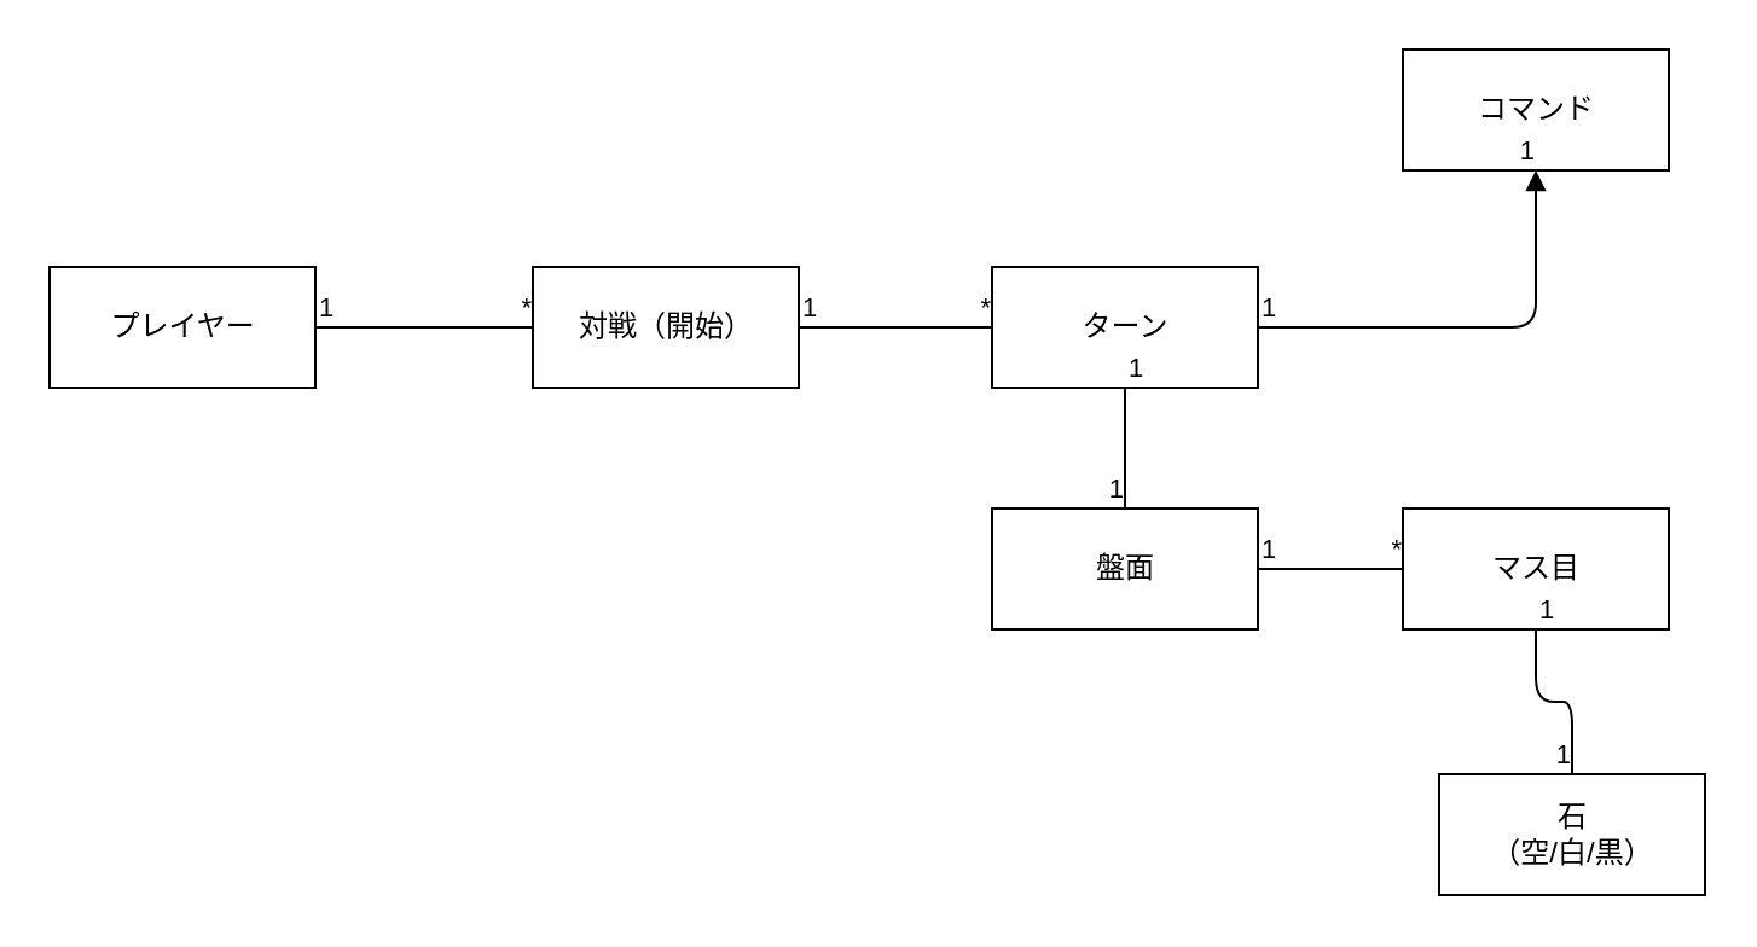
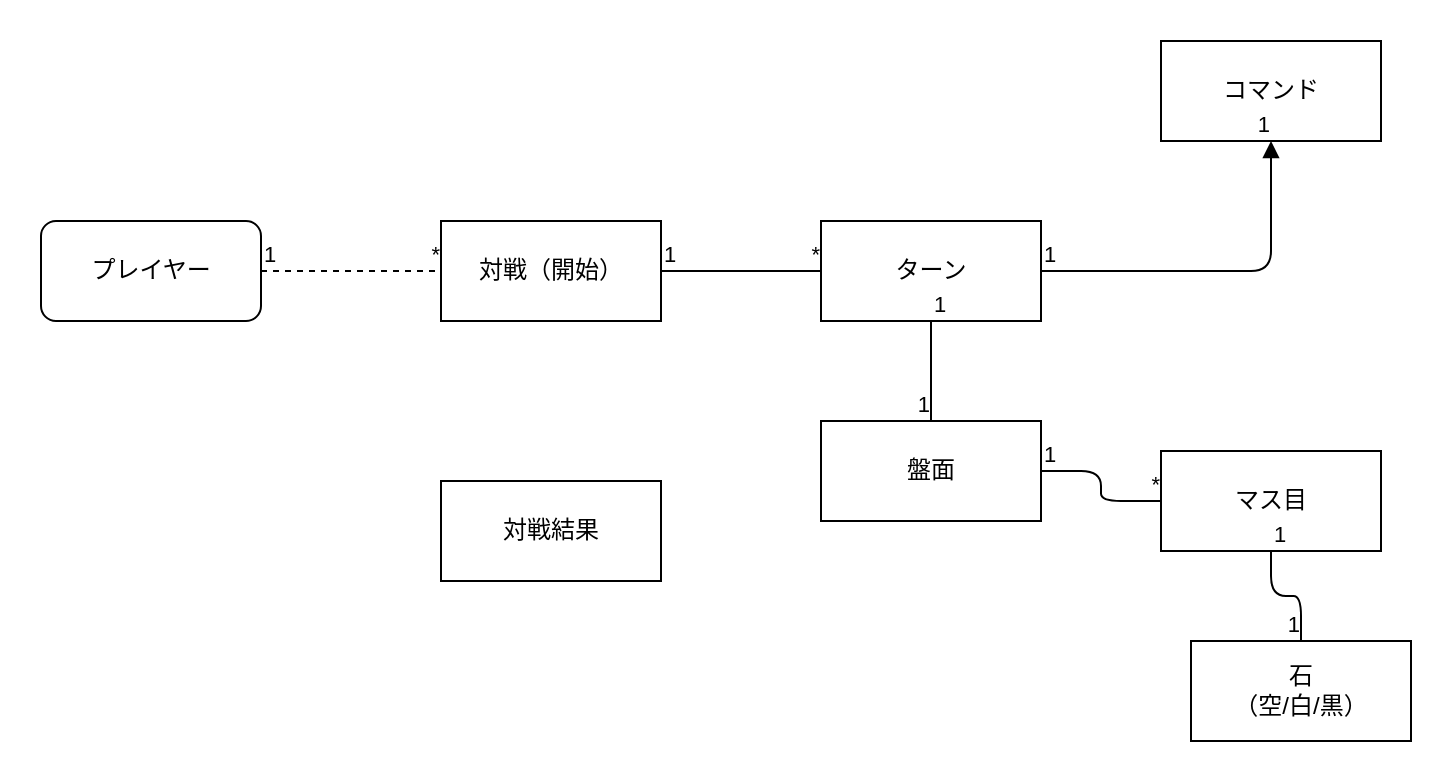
  <mxCell id="0" />
  <mxCell id="1" parent="0" />
  <mxCell id="2" value="対戦（開始）" style="html=1;" vertex="1" parent="1"><mxGeometry x="220" y="110" width="110" height="50" as="geometry" /></mxCell>
  <mxCell id="3" value="盤面" style="html=1;" vertex="1" parent="1"><mxGeometry x="410" y="210" width="110" height="50" as="geometry" /></mxCell>
  <mxCell id="4" value="石&lt;br&gt;（空/白/黒）" style="html=1;" vertex="1" parent="1"><mxGeometry x="595" y="320" width="110" height="50" as="geometry" /></mxCell>
- <mxCell id="6" value="プレイヤー" style="html=1;" vertex="1" parent="1"><mxGeometry x="20" y="110" width="110" height="50" as="geometry" /></mxCell>
- <mxCell id="7" value="" style="endArrow=none;html=1;edgeStyle=orthogonalEdgeStyle;exitX=1;exitY=0.5;exitDx=0;exitDy=0;entryX=0;entryY=0.5;entryDx=0;entryDy=0;" edge="1" parent="1" source="6" target="2"><mxGeometry relative="1" as="geometry"><mxPoint x="130" y="240" as="sourcePoint" /><mxPoint x="290" y="240" as="targetPoint" /></mxGeometry></mxCell>
+ <mxCell id="5" value="対戦結果" style="html=1;" vertex="1" parent="1"><mxGeometry x="220" y="240" width="110" height="50" as="geometry" /></mxCell>
+ <mxCell id="6" value="プレイヤー" style="html=1;rounded=1;" vertex="1" parent="1"><mxGeometry x="20" y="110" width="110" height="50" as="geometry" /></mxCell>
+ <mxCell id="7" value="" style="endArrow=none;html=1;edgeStyle=orthogonalEdgeStyle;exitX=1;exitY=0.5;exitDx=0;exitDy=0;entryX=0;entryY=0.5;entryDx=0;entryDy=0;dashed=1;" edge="1" parent="1" source="6" target="2"><mxGeometry relative="1" as="geometry"><mxPoint x="130" y="240" as="sourcePoint" /><mxPoint x="290" y="240" as="targetPoint" /></mxGeometry></mxCell>
  <mxCell id="8" value="1" style="edgeLabel;resizable=0;html=1;align=left;verticalAlign=bottom;" connectable="0" vertex="1" parent="7"><mxGeometry x="-1" relative="1" as="geometry" /></mxCell>
  <mxCell id="9" value="*" style="edgeLabel;resizable=0;html=1;align=right;verticalAlign=bottom;" connectable="0" vertex="1" parent="7"><mxGeometry x="1" relative="1" as="geometry" /></mxCell>
  <mxCell id="10" value="ターン" style="html=1;" vertex="1" parent="1"><mxGeometry x="410" y="110" width="110" height="50" as="geometry" /></mxCell>
  <mxCell id="11" value="" style="endArrow=none;html=1;edgeStyle=orthogonalEdgeStyle;entryX=0;entryY=0.5;entryDx=0;entryDy=0;exitX=1;exitY=0.5;exitDx=0;exitDy=0;" edge="1" parent="1" source="2" target="10"><mxGeometry relative="1" as="geometry"><mxPoint x="370" y="200" as="sourcePoint" /><mxPoint x="230" y="145" as="targetPoint" /></mxGeometry></mxCell>
  <mxCell id="12" value="1" style="edgeLabel;resizable=0;html=1;align=left;verticalAlign=bottom;" connectable="0" vertex="1" parent="11"><mxGeometry x="-1" relative="1" as="geometry" /></mxCell>
  <mxCell id="13" value="*" style="edgeLabel;resizable=0;html=1;align=right;verticalAlign=bottom;" connectable="0" vertex="1" parent="11"><mxGeometry x="1" relative="1" as="geometry" /></mxCell>
  <mxCell id="14" value="" style="endArrow=none;html=1;edgeStyle=orthogonalEdgeStyle;exitX=0.5;exitY=1;exitDx=0;exitDy=0;" edge="1" parent="1" source="10" target="3"><mxGeometry relative="1" as="geometry"><mxPoint x="340" y="145" as="sourcePoint" /><mxPoint x="420" y="145" as="targetPoint" /></mxGeometry></mxCell>
  <mxCell id="15" value="1" style="edgeLabel;resizable=0;html=1;align=left;verticalAlign=bottom;" connectable="0" vertex="1" parent="14"><mxGeometry x="-1" relative="1" as="geometry" /></mxCell>
  <mxCell id="16" value="1" style="edgeLabel;resizable=0;html=1;align=right;verticalAlign=bottom;" connectable="0" vertex="1" parent="14"><mxGeometry x="1" relative="1" as="geometry" /></mxCell>
- <mxCell id="17" value="マス目" style="html=1;" vertex="1" parent="1"><mxGeometry x="580" y="210" width="110" height="50" as="geometry" /></mxCell>
+ <mxCell id="17" value="マス目" style="html=1;" vertex="1" parent="1"><mxGeometry x="580" y="225" width="110" height="50" as="geometry" /></mxCell>
  <mxCell id="18" value="" style="endArrow=none;html=1;edgeStyle=orthogonalEdgeStyle;entryX=0;entryY=0.5;entryDx=0;entryDy=0;exitX=1;exitY=0.5;exitDx=0;exitDy=0;" edge="1" parent="1" source="3" target="17"><mxGeometry relative="1" as="geometry"><mxPoint x="340" y="145" as="sourcePoint" /><mxPoint x="420" y="145" as="targetPoint" /></mxGeometry></mxCell>
  <mxCell id="19" value="1" style="edgeLabel;resizable=0;html=1;align=left;verticalAlign=bottom;" connectable="0" vertex="1" parent="18"><mxGeometry x="-1" relative="1" as="geometry" /></mxCell>
  <mxCell id="20" value="*" style="edgeLabel;resizable=0;html=1;align=right;verticalAlign=bottom;" connectable="0" vertex="1" parent="18"><mxGeometry x="1" relative="1" as="geometry" /></mxCell>
  <mxCell id="21" value="" style="endArrow=none;html=1;edgeStyle=orthogonalEdgeStyle;exitX=0.5;exitY=1;exitDx=0;exitDy=0;" edge="1" parent="1" source="17" target="4"><mxGeometry relative="1" as="geometry"><mxPoint x="530" y="245" as="sourcePoint" /><mxPoint x="590" y="245" as="targetPoint" /></mxGeometry></mxCell>
  <mxCell id="22" value="1" style="edgeLabel;resizable=0;html=1;align=left;verticalAlign=bottom;" connectable="0" vertex="1" parent="21"><mxGeometry x="-1" relative="1" as="geometry" /></mxCell>
  <mxCell id="23" value="1" style="edgeLabel;resizable=0;html=1;align=right;verticalAlign=bottom;" connectable="0" vertex="1" parent="21"><mxGeometry x="1" relative="1" as="geometry" /></mxCell>
  <mxCell id="24" value="コマンド" style="html=1;" vertex="1" parent="1"><mxGeometry x="580" y="20" width="110" height="50" as="geometry" /></mxCell>
  <mxCell id="25" value="" style="endArrow=block;html=1;edgeStyle=orthogonalEdgeStyle;entryX=0.5;entryY=1;entryDx=0;entryDy=0;exitX=1;exitY=0.5;exitDx=0;exitDy=0;" edge="1" parent="1" source="10" target="24"><mxGeometry relative="1" as="geometry"><mxPoint x="340" y="145" as="sourcePoint" /><mxPoint x="420" y="145" as="targetPoint" /></mxGeometry></mxCell>
  <mxCell id="26" value="1" style="edgeLabel;resizable=0;html=1;align=left;verticalAlign=bottom;" connectable="0" vertex="1" parent="25"><mxGeometry x="-1" relative="1" as="geometry" /></mxCell>
  <mxCell id="27" value="1" style="edgeLabel;resizable=0;html=1;align=right;verticalAlign=bottom;" connectable="0" vertex="1" parent="25"><mxGeometry x="1" relative="1" as="geometry" /></mxCell>
